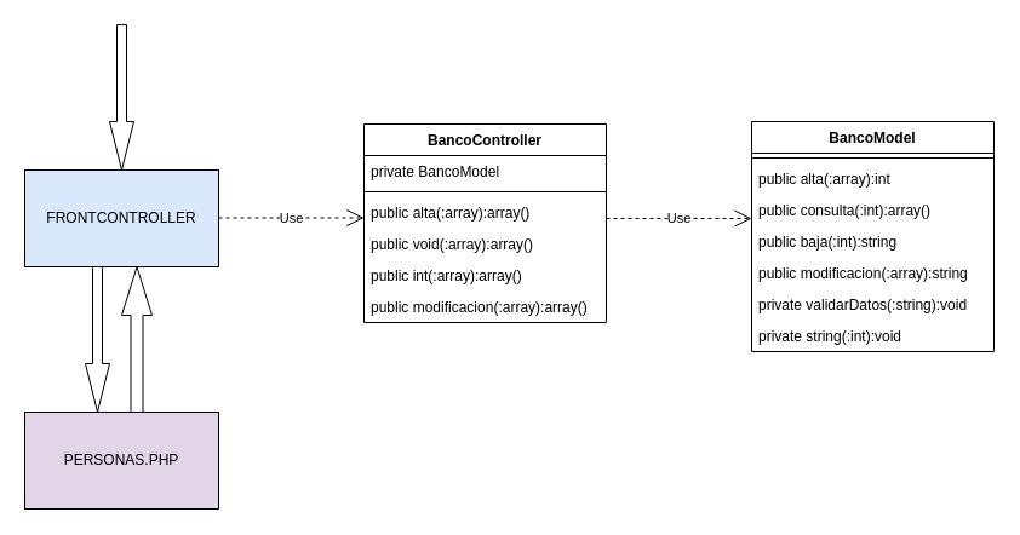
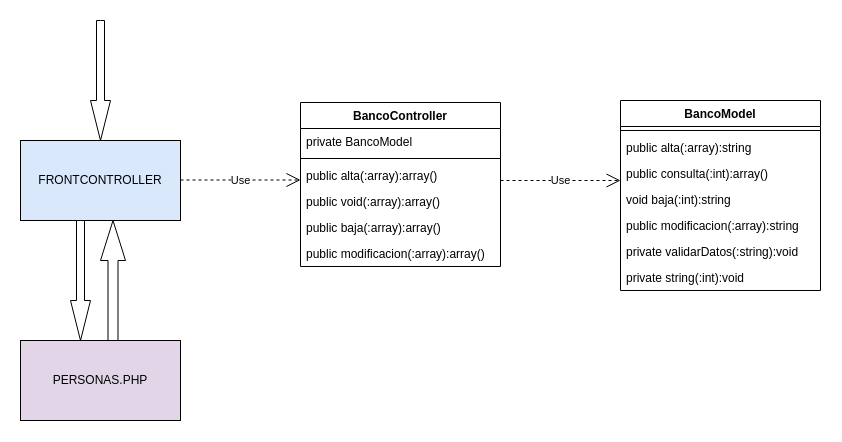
  <mxCell id="0" />
  <mxCell id="1" parent="0" />
  <mxCell id="2" value="FRONTCONTROLLER" style="html=1;whiteSpace=wrap;fillColor=#dae8fc;" vertex="1" parent="1"><mxGeometry x="20" y="140" width="160" height="80" as="geometry" /></mxCell>
  <mxCell id="3" value="BancoController" style="swimlane;fontStyle=1;align=center;verticalAlign=top;childLayout=stackLayout;horizontal=1;startSize=26;horizontalStack=0;resizeParent=1;resizeParentMax=0;resizeLast=0;collapsible=1;marginBottom=0;whiteSpace=wrap;html=1;" vertex="1" parent="1"><mxGeometry x="300" y="102" width="200" height="164" as="geometry" /></mxCell>
  <mxCell id="4" value="private BancoModel" style="text;strokeColor=none;fillColor=none;align=left;verticalAlign=top;spacingLeft=4;spacingRight=4;overflow=hidden;rotatable=0;points=[[0,0.5],[1,0.5]];portConstraint=eastwest;whiteSpace=wrap;html=1;" vertex="1" parent="3"><mxGeometry y="26" width="200" height="26" as="geometry" /></mxCell>
  <mxCell id="5" value="" style="line;strokeWidth=1;fillColor=none;align=left;verticalAlign=middle;spacingTop=-1;spacingLeft=3;spacingRight=3;rotatable=0;labelPosition=right;points=[];portConstraint=eastwest;strokeColor=inherit;" vertex="1" parent="3"><mxGeometry y="52" width="200" height="8" as="geometry" /></mxCell>
  <mxCell id="6" value="public alta(:array):array()" style="text;strokeColor=none;fillColor=none;align=left;verticalAlign=top;spacingLeft=4;spacingRight=4;overflow=hidden;rotatable=0;points=[[0,0.5],[1,0.5]];portConstraint=eastwest;whiteSpace=wrap;html=1;" vertex="1" parent="3"><mxGeometry y="60" width="200" height="26" as="geometry" /></mxCell>
  <mxCell id="7" value="public void(:array):array()" style="text;strokeColor=none;fillColor=none;align=left;verticalAlign=top;spacingLeft=4;spacingRight=4;overflow=hidden;rotatable=0;points=[[0,0.5],[1,0.5]];portConstraint=eastwest;whiteSpace=wrap;html=1;" vertex="1" parent="3"><mxGeometry y="86" width="200" height="26" as="geometry" /></mxCell>
- <mxCell id="8" value="public int(:array):array()" style="text;strokeColor=none;fillColor=none;align=left;verticalAlign=top;spacingLeft=4;spacingRight=4;overflow=hidden;rotatable=0;points=[[0,0.5],[1,0.5]];portConstraint=eastwest;whiteSpace=wrap;html=1;" vertex="1" parent="3"><mxGeometry y="112" width="200" height="26" as="geometry" /></mxCell>
+ <mxCell id="8" value="public baja(:array):array()" style="text;strokeColor=none;fillColor=none;align=left;verticalAlign=top;spacingLeft=4;spacingRight=4;overflow=hidden;rotatable=0;points=[[0,0.5],[1,0.5]];portConstraint=eastwest;whiteSpace=wrap;html=1;" vertex="1" parent="3"><mxGeometry y="112" width="200" height="26" as="geometry" /></mxCell>
  <mxCell id="9" value="public modificacion(:array):array()" style="text;strokeColor=none;fillColor=none;align=left;verticalAlign=top;spacingLeft=4;spacingRight=4;overflow=hidden;rotatable=0;points=[[0,0.5],[1,0.5]];portConstraint=eastwest;whiteSpace=wrap;html=1;" vertex="1" parent="3"><mxGeometry y="138" width="200" height="26" as="geometry" /></mxCell>
  <mxCell id="10" value="BancoModel" style="swimlane;fontStyle=1;align=center;verticalAlign=top;childLayout=stackLayout;horizontal=1;startSize=26;horizontalStack=0;resizeParent=1;resizeParentMax=0;resizeLast=0;collapsible=1;marginBottom=0;whiteSpace=wrap;html=1;" vertex="1" parent="1"><mxGeometry x="620" y="100" width="200" height="190" as="geometry" /></mxCell>
  <mxCell id="11" value="" style="line;strokeWidth=1;fillColor=none;align=left;verticalAlign=middle;spacingTop=-1;spacingLeft=3;spacingRight=3;rotatable=0;labelPosition=right;points=[];portConstraint=eastwest;strokeColor=inherit;" vertex="1" parent="10"><mxGeometry y="26" width="200" height="8" as="geometry" /></mxCell>
- <mxCell id="12" value="public alta(:array):int" style="text;strokeColor=none;fillColor=none;align=left;verticalAlign=top;spacingLeft=4;spacingRight=4;overflow=hidden;rotatable=0;points=[[0,0.5],[1,0.5]];portConstraint=eastwest;whiteSpace=wrap;html=1;" vertex="1" parent="10"><mxGeometry y="34" width="200" height="26" as="geometry" /></mxCell>
+ <mxCell id="12" value="public alta(:array):string" style="text;strokeColor=none;fillColor=none;align=left;verticalAlign=top;spacingLeft=4;spacingRight=4;overflow=hidden;rotatable=0;points=[[0,0.5],[1,0.5]];portConstraint=eastwest;whiteSpace=wrap;html=1;" vertex="1" parent="10"><mxGeometry y="34" width="200" height="26" as="geometry" /></mxCell>
  <mxCell id="13" value="public consulta(:int):array()" style="text;strokeColor=none;fillColor=none;align=left;verticalAlign=top;spacingLeft=4;spacingRight=4;overflow=hidden;rotatable=0;points=[[0,0.5],[1,0.5]];portConstraint=eastwest;whiteSpace=wrap;html=1;" vertex="1" parent="10"><mxGeometry y="60" width="200" height="26" as="geometry" /></mxCell>
- <mxCell id="14" value="public baja(:int):string" style="text;strokeColor=none;fillColor=none;align=left;verticalAlign=top;spacingLeft=4;spacingRight=4;overflow=hidden;rotatable=0;points=[[0,0.5],[1,0.5]];portConstraint=eastwest;whiteSpace=wrap;html=1;" vertex="1" parent="10"><mxGeometry y="86" width="200" height="26" as="geometry" /></mxCell>
+ <mxCell id="14" value="void baja(:int):string" style="text;strokeColor=none;fillColor=none;align=left;verticalAlign=top;spacingLeft=4;spacingRight=4;overflow=hidden;rotatable=0;points=[[0,0.5],[1,0.5]];portConstraint=eastwest;whiteSpace=wrap;html=1;" vertex="1" parent="10"><mxGeometry y="86" width="200" height="26" as="geometry" /></mxCell>
  <mxCell id="15" value="public modificacion(:array):string" style="text;strokeColor=none;fillColor=none;align=left;verticalAlign=top;spacingLeft=4;spacingRight=4;overflow=hidden;rotatable=0;points=[[0,0.5],[1,0.5]];portConstraint=eastwest;whiteSpace=wrap;html=1;" vertex="1" parent="10"><mxGeometry y="112" width="200" height="26" as="geometry" /></mxCell>
  <mxCell id="16" value="private validarDatos(:string):void" style="text;strokeColor=none;fillColor=none;align=left;verticalAlign=top;spacingLeft=4;spacingRight=4;overflow=hidden;rotatable=0;points=[[0,0.5],[1,0.5]];portConstraint=eastwest;whiteSpace=wrap;html=1;" vertex="1" parent="10"><mxGeometry y="138" width="200" height="26" as="geometry" /></mxCell>
  <mxCell id="17" value="private string(:int):void" style="text;strokeColor=none;fillColor=none;align=left;verticalAlign=top;spacingLeft=4;spacingRight=4;overflow=hidden;rotatable=0;points=[[0,0.5],[1,0.5]];portConstraint=eastwest;whiteSpace=wrap;html=1;" vertex="1" parent="10"><mxGeometry y="164" width="200" height="26" as="geometry" /></mxCell>
  <mxCell id="18" value="PERSONAS.PHP" style="html=1;whiteSpace=wrap;fillColor=#e1d5e7;" vertex="1" parent="1"><mxGeometry x="20" y="340" width="160" height="80" as="geometry" /></mxCell>
  <mxCell id="19" value="Use" style="endArrow=open;endSize=12;dashed=1;html=1;rounded=0;" edge="1" parent="1"><mxGeometry width="160" relative="1" as="geometry"><mxPoint x="500" y="180" as="sourcePoint" /><mxPoint x="620" y="180" as="targetPoint" /></mxGeometry></mxCell>
  <mxCell id="20" value="Use" style="endArrow=open;endSize=12;dashed=1;html=1;rounded=0;" edge="1" parent="1"><mxGeometry width="160" relative="1" as="geometry"><mxPoint x="180" y="179.5" as="sourcePoint" /><mxPoint x="300" y="179.5" as="targetPoint" /></mxGeometry></mxCell>
  <mxCell id="21" value="" style="html=1;shadow=0;dashed=0;align=center;verticalAlign=middle;shape=mxgraph.arrows2.arrow;dy=0.6;dx=40;direction=south;notch=0;" vertex="1" parent="1"><mxGeometry x="90" y="20" width="20" height="120" as="geometry" /></mxCell>
  <mxCell id="22" value="" style="html=1;shadow=0;dashed=0;align=center;verticalAlign=middle;shape=mxgraph.arrows2.arrow;dy=0.6;dx=40;direction=south;notch=0;" vertex="1" parent="1"><mxGeometry x="70" y="220" width="20" height="120" as="geometry" /></mxCell>
  <mxCell id="23" value="" style="html=1;shadow=0;dashed=0;align=center;verticalAlign=middle;shape=mxgraph.arrows2.arrow;dy=0.6;dx=40;direction=north;notch=0;" vertex="1" parent="1"><mxGeometry x="100" y="220" width="25" height="120" as="geometry" /></mxCell>
